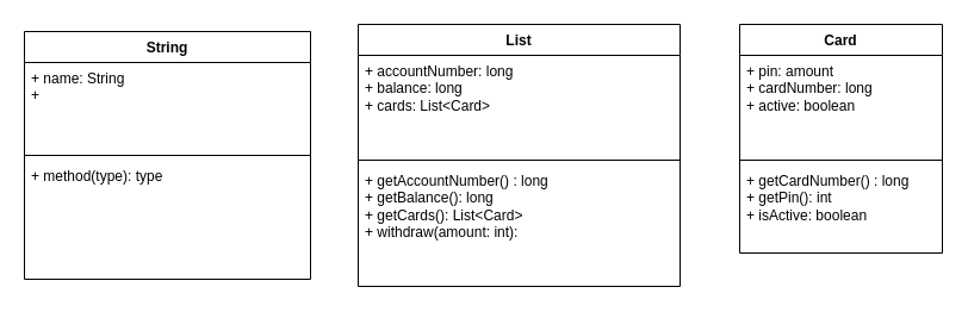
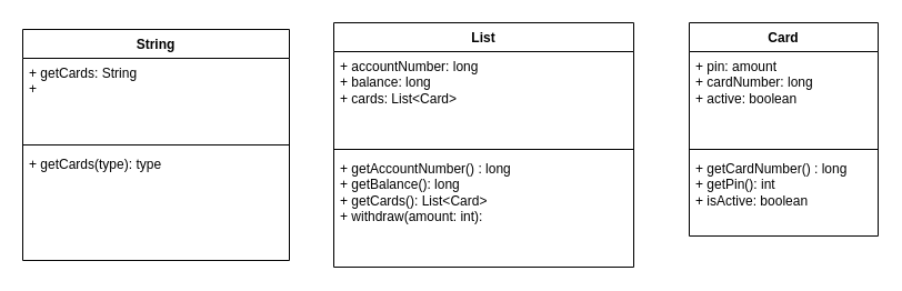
  <mxCell id="0" />
  <mxCell id="1" parent="0" />
  <mxCell id="2" value="String" style="swimlane;fontStyle=1;align=center;verticalAlign=top;childLayout=stackLayout;horizontal=1;startSize=26;horizontalStack=0;resizeParent=1;resizeParentMax=0;resizeLast=0;collapsible=1;marginBottom=0;whiteSpace=wrap;html=1;" vertex="1" parent="1"><mxGeometry x="20" y="26" width="240" height="208" as="geometry" /></mxCell>
- <mxCell id="3" value="+ name: String&lt;br&gt;+" style="text;strokeColor=none;fillColor=none;align=left;verticalAlign=top;spacingLeft=4;spacingRight=4;overflow=hidden;rotatable=0;points=[[0,0.5],[1,0.5]];portConstraint=eastwest;whiteSpace=wrap;html=1;" vertex="1" parent="2"><mxGeometry y="26" width="240" height="74" as="geometry" /></mxCell>
+ <mxCell id="3" value="+ getCards: String&lt;br&gt;+" style="text;strokeColor=none;fillColor=none;align=left;verticalAlign=top;spacingLeft=4;spacingRight=4;overflow=hidden;rotatable=0;points=[[0,0.5],[1,0.5]];portConstraint=eastwest;whiteSpace=wrap;html=1;" vertex="1" parent="2"><mxGeometry y="26" width="240" height="74" as="geometry" /></mxCell>
  <mxCell id="4" value="" style="line;strokeWidth=1;fillColor=none;align=left;verticalAlign=middle;spacingTop=-1;spacingLeft=3;spacingRight=3;rotatable=0;labelPosition=right;points=[];portConstraint=eastwest;strokeColor=inherit;" vertex="1" parent="2"><mxGeometry y="100" width="240" height="8" as="geometry" /></mxCell>
- <mxCell id="5" value="+ method(type): type" style="text;strokeColor=none;fillColor=none;align=left;verticalAlign=top;spacingLeft=4;spacingRight=4;overflow=hidden;rotatable=0;points=[[0,0.5],[1,0.5]];portConstraint=eastwest;whiteSpace=wrap;html=1;" vertex="1" parent="2"><mxGeometry y="108" width="240" height="100" as="geometry" /></mxCell>
+ <mxCell id="5" value="+ getCards(type): type" style="text;strokeColor=none;fillColor=none;align=left;verticalAlign=top;spacingLeft=4;spacingRight=4;overflow=hidden;rotatable=0;points=[[0,0.5],[1,0.5]];portConstraint=eastwest;whiteSpace=wrap;html=1;" vertex="1" parent="2"><mxGeometry y="108" width="240" height="100" as="geometry" /></mxCell>
  <mxCell id="6" value="List" style="swimlane;fontStyle=1;align=center;verticalAlign=top;childLayout=stackLayout;horizontal=1;startSize=26;horizontalStack=0;resizeParent=1;resizeParentMax=0;resizeLast=0;collapsible=1;marginBottom=0;whiteSpace=wrap;html=1;" vertex="1" parent="1"><mxGeometry x="300" y="20" width="270" height="220" as="geometry" /></mxCell>
  <mxCell id="7" value="+ accountNumber: long&lt;br&gt;+ balance: long&lt;br&gt;+ cards: List&amp;lt;Card&amp;gt;" style="text;strokeColor=none;fillColor=none;align=left;verticalAlign=top;spacingLeft=4;spacingRight=4;overflow=hidden;rotatable=0;points=[[0,0.5],[1,0.5]];portConstraint=eastwest;whiteSpace=wrap;html=1;" vertex="1" parent="6"><mxGeometry y="26" width="270" height="84" as="geometry" /></mxCell>
  <mxCell id="8" value="" style="line;strokeWidth=1;fillColor=none;align=left;verticalAlign=middle;spacingTop=-1;spacingLeft=3;spacingRight=3;rotatable=0;labelPosition=right;points=[];portConstraint=eastwest;strokeColor=inherit;" vertex="1" parent="6"><mxGeometry y="110" width="270" height="8" as="geometry" /></mxCell>
  <mxCell id="9" value="+ getAccountNumber() : long&lt;br&gt;+ getBalance(): long&lt;br&gt;+ getCards(): List&amp;lt;Card&amp;gt;&lt;br&gt;+ withdraw(amount: int):&amp;nbsp;&amp;nbsp;" style="text;strokeColor=none;fillColor=none;align=left;verticalAlign=top;spacingLeft=4;spacingRight=4;overflow=hidden;rotatable=0;points=[[0,0.5],[1,0.5]];portConstraint=eastwest;whiteSpace=wrap;html=1;" vertex="1" parent="6"><mxGeometry y="118" width="270" height="102" as="geometry" /></mxCell>
  <mxCell id="10" value="Card" style="swimlane;fontStyle=1;align=center;verticalAlign=top;childLayout=stackLayout;horizontal=1;startSize=26;horizontalStack=0;resizeParent=1;resizeParentMax=0;resizeLast=0;collapsible=1;marginBottom=0;whiteSpace=wrap;html=1;" vertex="1" parent="1"><mxGeometry x="620" y="20" width="170" height="192" as="geometry" /></mxCell>
  <mxCell id="11" value="+ pin: amount&lt;br style=&quot;border-color: var(--border-color);&quot;&gt;+ cardNumber: long&lt;br&gt;+ active: boolean" style="text;strokeColor=none;fillColor=none;align=left;verticalAlign=top;spacingLeft=4;spacingRight=4;overflow=hidden;rotatable=0;points=[[0,0.5],[1,0.5]];portConstraint=eastwest;whiteSpace=wrap;html=1;" vertex="1" parent="10"><mxGeometry y="26" width="170" height="84" as="geometry" /></mxCell>
  <mxCell id="12" value="" style="line;strokeWidth=1;fillColor=none;align=left;verticalAlign=middle;spacingTop=-1;spacingLeft=3;spacingRight=3;rotatable=0;labelPosition=right;points=[];portConstraint=eastwest;strokeColor=inherit;" vertex="1" parent="10"><mxGeometry y="110" width="170" height="8" as="geometry" /></mxCell>
  <mxCell id="13" value="+ getCardNumber() : long&lt;br&gt;+ getPin(): int&lt;br&gt;+ isActive: boolean" style="text;strokeColor=none;fillColor=none;align=left;verticalAlign=top;spacingLeft=4;spacingRight=4;overflow=hidden;rotatable=0;points=[[0,0.5],[1,0.5]];portConstraint=eastwest;whiteSpace=wrap;html=1;" vertex="1" parent="10"><mxGeometry y="118" width="170" height="74" as="geometry" /></mxCell>
